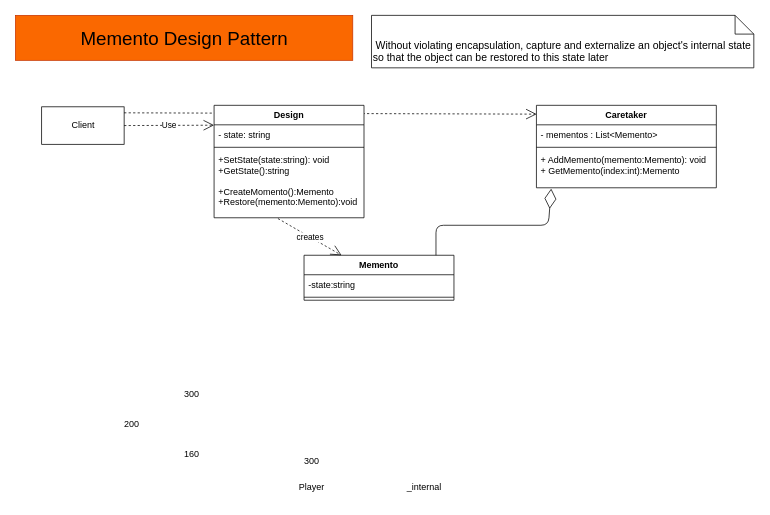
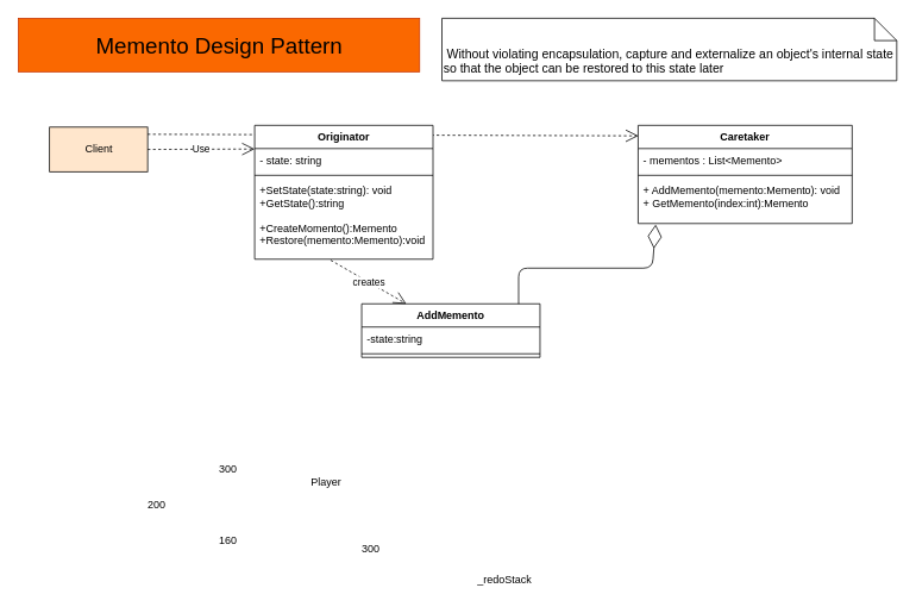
  <mxCell id="0" />
  <mxCell id="1" parent="0" />
  <mxCell id="2" value="Memento Design Pattern" style="text;html=1;align=center;verticalAlign=middle;resizable=1;points=[];autosize=1;strokeColor=#C73500;fillColor=#fa6800;fontColor=#000000;fontSize=25;movable=1;rotatable=1;deletable=1;editable=1;connectable=1;" parent="1" vertex="1"><mxGeometry x="20" y="20" width="450" height="60" as="geometry" /></mxCell>
  <mxCell id="3" value="&lt;span style=&quot;font-size: 14px;&quot;&gt;&amp;nbsp;Without violating encapsulation, capture and externalize an object's internal state so that the object can be restored to this state later&lt;/span&gt;" style="shape=note2;boundedLbl=1;whiteSpace=wrap;html=1;size=25;verticalAlign=top;align=left;movable=1;resizable=1;rotatable=1;deletable=1;editable=1;connectable=1;" parent="1" vertex="1"><mxGeometry x="495" y="20" width="510" height="70" as="geometry" /></mxCell>
  <mxCell id="4" value="Caretaker" style="swimlane;fontStyle=1;align=center;verticalAlign=top;childLayout=stackLayout;horizontal=1;startSize=26;horizontalStack=0;resizeParent=1;resizeParentMax=0;resizeLast=0;collapsible=1;marginBottom=0;" parent="1" vertex="1"><mxGeometry x="715" y="140" width="240" height="110" as="geometry" /></mxCell>
  <mxCell id="5" value="- mementos : List&lt;Memento&gt;" style="text;strokeColor=none;fillColor=none;align=left;verticalAlign=top;spacingLeft=4;spacingRight=4;overflow=hidden;rotatable=0;points=[[0,0.5],[1,0.5]];portConstraint=eastwest;" parent="4" vertex="1"><mxGeometry y="26" width="240" height="26" as="geometry" /></mxCell>
  <mxCell id="6" value="" style="line;strokeWidth=1;fillColor=none;align=left;verticalAlign=middle;spacingTop=-1;spacingLeft=3;spacingRight=3;rotatable=0;labelPosition=right;points=[];portConstraint=eastwest;strokeColor=inherit;" parent="4" vertex="1"><mxGeometry y="52" width="240" height="8" as="geometry" /></mxCell>
  <mxCell id="7" value="+ AddMemento(memento:Memento): void&#10;+ GetMemento(index:int):Memento" style="text;strokeColor=none;fillColor=none;align=left;verticalAlign=top;spacingLeft=4;spacingRight=4;overflow=hidden;rotatable=0;points=[[0,0.5],[1,0.5]];portConstraint=eastwest;" parent="4" vertex="1"><mxGeometry y="60" width="240" height="50" as="geometry" /></mxCell>
- <mxCell id="8" value="Memento" style="swimlane;fontStyle=1;align=center;verticalAlign=top;childLayout=stackLayout;horizontal=1;startSize=26;horizontalStack=0;resizeParent=1;resizeParentMax=0;resizeLast=0;collapsible=1;marginBottom=0;" parent="1" vertex="1"><mxGeometry x="405" y="340" width="200" height="60" as="geometry" /></mxCell>
+ <mxCell id="8" value="AddMemento" style="swimlane;fontStyle=1;align=center;verticalAlign=top;childLayout=stackLayout;horizontal=1;startSize=26;horizontalStack=0;resizeParent=1;resizeParentMax=0;resizeLast=0;collapsible=1;marginBottom=0;" parent="1" vertex="1"><mxGeometry x="405" y="340" width="200" height="60" as="geometry" /></mxCell>
  <mxCell id="9" value="-state:string" style="text;strokeColor=none;fillColor=none;align=left;verticalAlign=top;spacingLeft=4;spacingRight=4;overflow=hidden;rotatable=0;points=[[0,0.5],[1,0.5]];portConstraint=eastwest;" parent="8" vertex="1"><mxGeometry y="26" width="200" height="26" as="geometry" /></mxCell>
  <mxCell id="10" value="" style="line;strokeWidth=1;fillColor=none;align=left;verticalAlign=middle;spacingTop=-1;spacingLeft=3;spacingRight=3;rotatable=0;labelPosition=right;points=[];portConstraint=eastwest;strokeColor=inherit;" parent="8" vertex="1"><mxGeometry y="52" width="200" height="8" as="geometry" /></mxCell>
- <mxCell id="11" value="Client" style="html=1;" parent="1" vertex="1"><mxGeometry x="55" y="142" width="110" height="50" as="geometry" /></mxCell>
+ <mxCell id="11" value="Client" style="html=1;fillColor=#ffe6cc;" parent="1" vertex="1"><mxGeometry x="55" y="142" width="110" height="50" as="geometry" /></mxCell>
  <mxCell id="12" value="" style="endArrow=diamondThin;endFill=0;endSize=24;html=1;entryX=0.082;entryY=1.023;entryDx=0;entryDy=0;entryPerimeter=0;" parent="1" target="7" edge="1"><mxGeometry width="160" relative="1" as="geometry"><mxPoint x="581" y="340" as="sourcePoint" /><mxPoint x="595" y="240" as="targetPoint" /><Array as="points"><mxPoint x="581" y="300" /><mxPoint x="731" y="300" /></Array></mxGeometry></mxCell>
  <mxCell id="13" value="Use" style="endArrow=open;endSize=12;dashed=1;html=1;" parent="1" edge="1"><mxGeometry width="160" relative="1" as="geometry"><mxPoint x="165" y="167" as="sourcePoint" /><mxPoint x="285" y="166.5" as="targetPoint" /></mxGeometry></mxCell>
  <mxCell id="14" value="creates" style="endArrow=open;endSize=12;dashed=1;html=1;entryX=0.25;entryY=0;entryDx=0;entryDy=0;exitX=0.426;exitY=1.012;exitDx=0;exitDy=0;exitPerimeter=0;" parent="1" source="19" target="8" edge="1"><mxGeometry width="160" relative="1" as="geometry"><mxPoint x="225" y="330" as="sourcePoint" /><mxPoint x="385" y="330" as="targetPoint" /></mxGeometry></mxCell>
  <mxCell id="15" value="Use" style="endArrow=open;endSize=12;dashed=1;html=1;entryX=0.001;entryY=0.107;entryDx=0;entryDy=0;entryPerimeter=0;" parent="1" target="4" edge="1"><mxGeometry width="160" relative="1" as="geometry"><mxPoint x="165" y="150" as="sourcePoint" /><mxPoint x="325" y="150" as="targetPoint" /></mxGeometry></mxCell>
- <mxCell id="16" value="Design" style="swimlane;fontStyle=1;align=center;verticalAlign=top;childLayout=stackLayout;horizontal=1;startSize=26;horizontalStack=0;resizeParent=1;resizeParentMax=0;resizeLast=0;collapsible=1;marginBottom=0;" parent="1" vertex="1"><mxGeometry x="285" y="140" width="200" height="150" as="geometry" /></mxCell>
+ <mxCell id="16" value="Originator" style="swimlane;fontStyle=1;align=center;verticalAlign=top;childLayout=stackLayout;horizontal=1;startSize=26;horizontalStack=0;resizeParent=1;resizeParentMax=0;resizeLast=0;collapsible=1;marginBottom=0;" parent="1" vertex="1"><mxGeometry x="285" y="140" width="200" height="150" as="geometry" /></mxCell>
  <mxCell id="17" value="- state: string" style="text;strokeColor=none;fillColor=none;align=left;verticalAlign=top;spacingLeft=4;spacingRight=4;overflow=hidden;rotatable=0;points=[[0,0.5],[1,0.5]];portConstraint=eastwest;" parent="16" vertex="1"><mxGeometry y="26" width="200" height="26" as="geometry" /></mxCell>
  <mxCell id="18" value="" style="line;strokeWidth=1;fillColor=none;align=left;verticalAlign=middle;spacingTop=-1;spacingLeft=3;spacingRight=3;rotatable=0;labelPosition=right;points=[];portConstraint=eastwest;strokeColor=inherit;" parent="16" vertex="1"><mxGeometry y="52" width="200" height="8" as="geometry" /></mxCell>
  <mxCell id="19" value="+SetState(state:string): void&#10;+GetState():string&#10;&#10;+CreateMomento():Memento&#10;+Restore(memento:Memento):void" style="text;strokeColor=none;fillColor=none;align=left;verticalAlign=top;spacingLeft=4;spacingRight=4;overflow=hidden;rotatable=0;points=[[0,0.5],[1,0.5]];portConstraint=eastwest;" parent="16" vertex="1"><mxGeometry y="60" width="200" height="90" as="geometry" /></mxCell>
- <mxCell id="20" value="Player" style="text;html=1;align=center;verticalAlign=middle;resizable=0;points=[];autosize=1;strokeColor=none;fillColor=none;" vertex="1" parent="1"><mxGeometry x="385" y="635" width="60" height="30" as="geometry" /></mxCell>
+ <mxCell id="20" value="Player" style="text;html=1;align=center;verticalAlign=middle;resizable=0;points=[];autosize=1;strokeColor=none;fillColor=none;" vertex="1" parent="1"><mxGeometry x="335" y="525" width="60" height="30" as="geometry" /></mxCell>
  <mxCell id="21" value="300" style="text;html=1;align=center;verticalAlign=middle;resizable=0;points=[];autosize=1;strokeColor=none;fillColor=none;" vertex="1" parent="1"><mxGeometry x="395" y="600" width="40" height="30" as="geometry" /></mxCell>
  <mxCell id="22" value="160" style="text;html=1;align=center;verticalAlign=middle;resizable=0;points=[];autosize=1;strokeColor=none;fillColor=none;" vertex="1" parent="1"><mxGeometry x="235" y="590" width="40" height="30" as="geometry" /></mxCell>
  <mxCell id="23" value="300" style="text;html=1;align=center;verticalAlign=middle;resizable=0;points=[];autosize=1;strokeColor=none;fillColor=none;" vertex="1" parent="1"><mxGeometry x="235" y="510" width="40" height="30" as="geometry" /></mxCell>
- <mxCell id="24" value="_internal" style="text;html=1;align=center;verticalAlign=middle;resizable=0;points=[];autosize=1;strokeColor=none;fillColor=none;" vertex="1" parent="1"><mxGeometry x="525" y="635" width="80" height="30" as="geometry" /></mxCell>
+ <mxCell id="24" value="_redoStack" style="text;html=1;align=center;verticalAlign=middle;resizable=0;points=[];autosize=1;strokeColor=none;fillColor=none;" vertex="1" parent="1"><mxGeometry x="525" y="635" width="80" height="30" as="geometry" /></mxCell>
  <mxCell id="25" value="200" style="text;html=1;align=center;verticalAlign=middle;resizable=0;points=[];autosize=1;strokeColor=none;fillColor=none;" vertex="1" parent="1"><mxGeometry x="155" y="550" width="40" height="30" as="geometry" /></mxCell>
